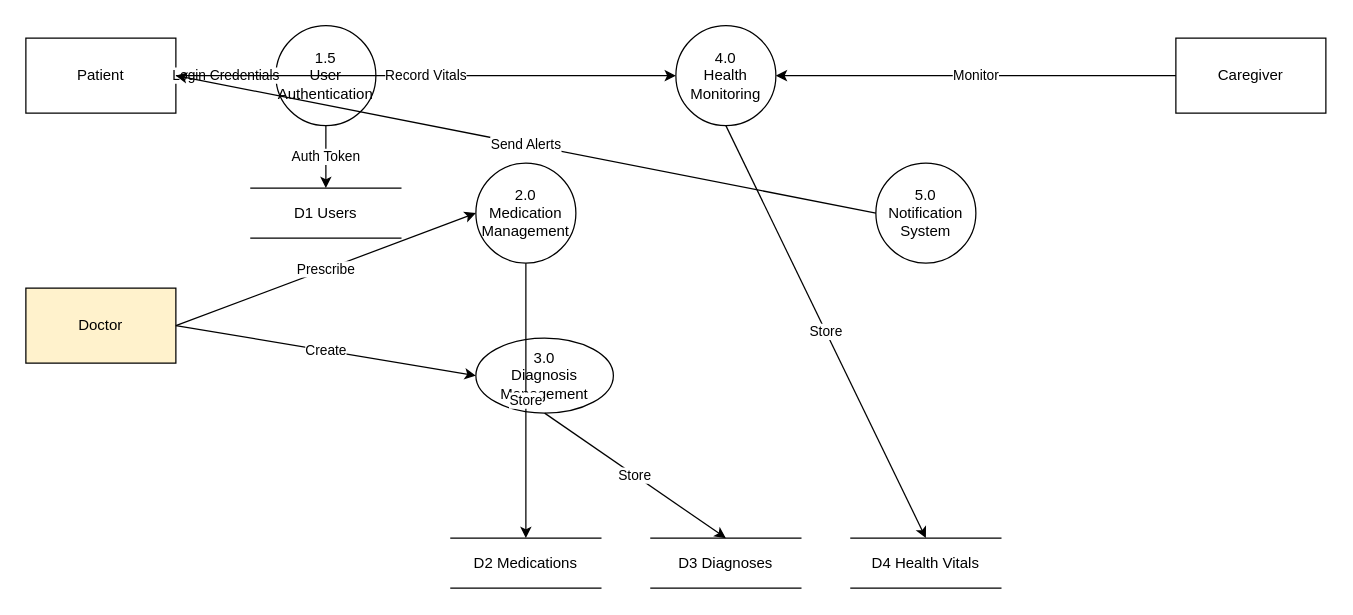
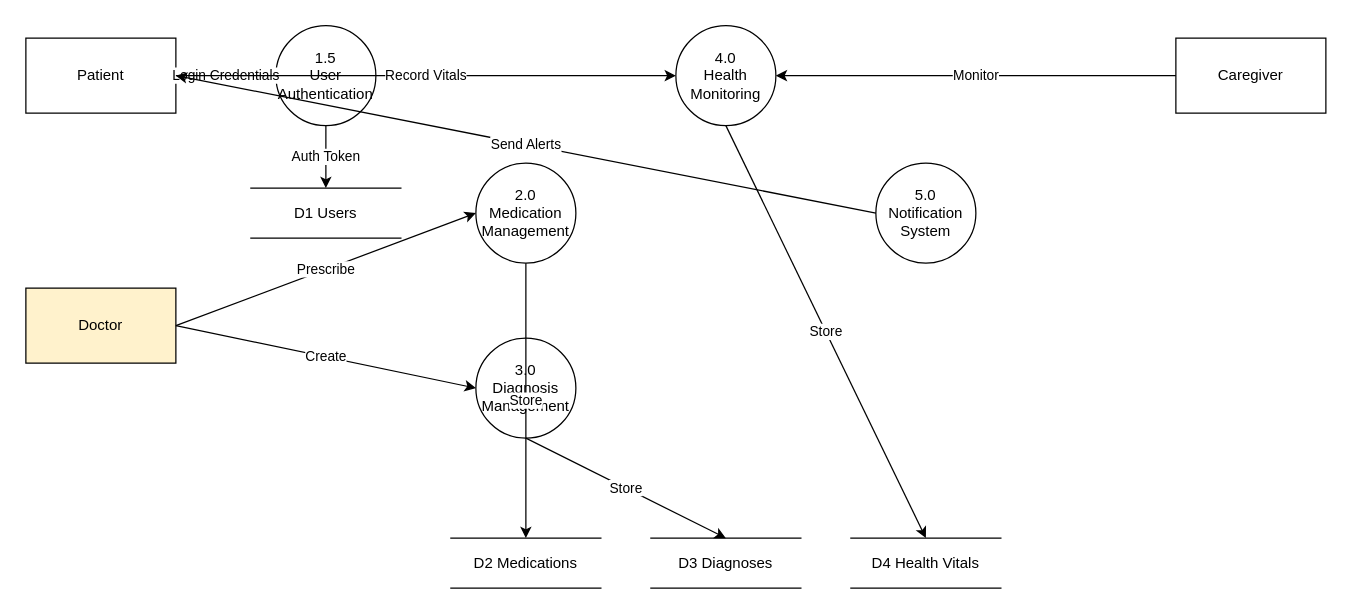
  <mxCell id="0" />
  <mxCell id="1" parent="0" />
  <mxCell id="2" value="Patient" style="rounded=0;whiteSpace=wrap;html=1;" vertex="1" parent="1"><mxGeometry x="20" y="30" width="120" height="60" as="geometry" /></mxCell>
  <mxCell id="3" value="Doctor" style="rounded=0;whiteSpace=wrap;html=1;fillColor=#fff2cc;" vertex="1" parent="1"><mxGeometry x="20" y="230" width="120" height="60" as="geometry" /></mxCell>
  <mxCell id="4" value="Caregiver" style="rounded=0;whiteSpace=wrap;html=1;" vertex="1" parent="1"><mxGeometry x="940" y="30" width="120" height="60" as="geometry" /></mxCell>
  <mxCell id="5" value="1.5&#10;User&#10;Authentication" style="ellipse;whiteSpace=wrap;html=1;aspect=fixed;" vertex="1" parent="1"><mxGeometry x="220" y="20" width="80" height="80" as="geometry" /></mxCell>
  <mxCell id="6" value="2.0&#10;Medication&#10;Management" style="ellipse;whiteSpace=wrap;html=1;aspect=fixed;" vertex="1" parent="1"><mxGeometry x="380" y="130" width="80" height="80" as="geometry" /></mxCell>
- <mxCell id="7" value="3.0&#10;Diagnosis&#10;Management" style="ellipse;whiteSpace=wrap;html=1;aspect=fixed;" vertex="1" parent="1"><mxGeometry x="380" y="270" width="110" height="60" as="geometry" /></mxCell>
+ <mxCell id="7" value="3.0&#10;Diagnosis&#10;Management" style="ellipse;whiteSpace=wrap;html=1;aspect=fixed;" vertex="1" parent="1"><mxGeometry x="380" y="270" width="80" height="80" as="geometry" /></mxCell>
  <mxCell id="8" value="4.0&#10;Health&#10;Monitoring" style="ellipse;whiteSpace=wrap;html=1;aspect=fixed;" vertex="1" parent="1"><mxGeometry x="540" y="20" width="80" height="80" as="geometry" /></mxCell>
  <mxCell id="9" value="5.0&#10;Notification&#10;System" style="ellipse;whiteSpace=wrap;html=1;aspect=fixed;" vertex="1" parent="1"><mxGeometry x="700" y="130" width="80" height="80" as="geometry" /></mxCell>
  <mxCell id="10" value="D1 Users" style="shape=partialRectangle;whiteSpace=wrap;html=1;left=0;right=0;fillColor=none;" vertex="1" parent="1"><mxGeometry x="200" y="150" width="120" height="40" as="geometry" /></mxCell>
  <mxCell id="11" value="D2 Medications" style="shape=partialRectangle;whiteSpace=wrap;html=1;left=0;right=0;fillColor=none;" vertex="1" parent="1"><mxGeometry x="360" y="430" width="120" height="40" as="geometry" /></mxCell>
  <mxCell id="12" value="D3 Diagnoses" style="shape=partialRectangle;whiteSpace=wrap;html=1;left=0;right=0;fillColor=none;" vertex="1" parent="1"><mxGeometry x="520" y="430" width="120" height="40" as="geometry" /></mxCell>
  <mxCell id="13" value="D4 Health Vitals" style="shape=partialRectangle;whiteSpace=wrap;html=1;left=0;right=0;fillColor=none;" vertex="1" parent="1"><mxGeometry x="680" y="430" width="120" height="40" as="geometry" /></mxCell>
  <mxCell id="14" value="Login Credentials" style="endArrow=classic;html=1;exitX=1;exitY=0.5;entryX=0;entryY=0.5;" edge="1" parent="1" source="2" target="5"><mxGeometry relative="1" as="geometry" /></mxCell>
  <mxCell id="15" value="Auth Token" style="endArrow=classic;html=1;exitX=0.5;exitY=1;entryX=0.5;entryY=0;" edge="1" parent="1" source="5" target="10"><mxGeometry relative="1" as="geometry" /></mxCell>
  <mxCell id="16" value="Prescribe" style="endArrow=classic;html=1;exitX=1;exitY=0.5;entryX=0;entryY=0.5;" edge="1" parent="1" source="3" target="6"><mxGeometry relative="1" as="geometry" /></mxCell>
  <mxCell id="17" value="Store" style="endArrow=classic;html=1;exitX=0.5;exitY=1;entryX=0.5;entryY=0;" edge="1" parent="1" source="6" target="11"><mxGeometry relative="1" as="geometry" /></mxCell>
  <mxCell id="18" value="Create" style="endArrow=classic;html=1;exitX=1;exitY=0.5;entryX=0;entryY=0.5;" edge="1" parent="1" source="3" target="7"><mxGeometry relative="1" as="geometry" /></mxCell>
  <mxCell id="19" value="Store" style="endArrow=classic;html=1;exitX=0.5;exitY=1;entryX=0.5;entryY=0;" edge="1" parent="1" source="7" target="12"><mxGeometry relative="1" as="geometry" /></mxCell>
  <mxCell id="20" value="Record Vitals" style="endArrow=classic;html=1;exitX=1;exitY=0.5;entryX=0;entryY=0.5;" edge="1" parent="1" source="2" target="8"><mxGeometry relative="1" as="geometry" /></mxCell>
  <mxCell id="21" value="Store" style="endArrow=classic;html=1;exitX=0.5;exitY=1;entryX=0.5;entryY=0;" edge="1" parent="1" source="8" target="13"><mxGeometry relative="1" as="geometry" /></mxCell>
  <mxCell id="22" value="Send Alerts" style="endArrow=classic;html=1;exitX=0;exitY=0.5;entryX=1;entryY=0.5;" edge="1" parent="1" source="9" target="2"><mxGeometry relative="1" as="geometry" /></mxCell>
  <mxCell id="23" value="Monitor" style="endArrow=classic;html=1;exitX=0;exitY=0.5;entryX=1;entryY=0.5;" edge="1" parent="1" source="4" target="8"><mxGeometry relative="1" as="geometry" /></mxCell>
